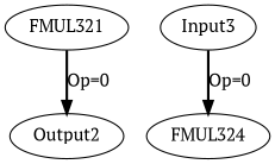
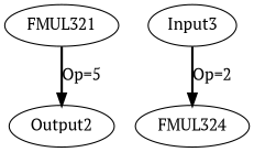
  digraph {
    fontname="PT Serif"
    node [color=black fontname="PT Serif" opcode=FMUL32]
    edge [color=black fontname="PT Serif" operand=0 style=bold]
    FMUL321
    Output2 [offset="0,0" opcode=Output pattern="4,25" ref_name=gemm_0_1]
    Input3 [offset="0,0" opcode=Input pattern="4,25" ref_name=gemm_0_0]
    FMUL324
-   FMUL321 -> Output2 [label="Op=0"]
-   Input3 -> FMUL324 [label="Op=0"]
+   FMUL321 -> Output2 [label="Op=5"]
+   Input3 -> FMUL324 [label="Op=2"]
  }
